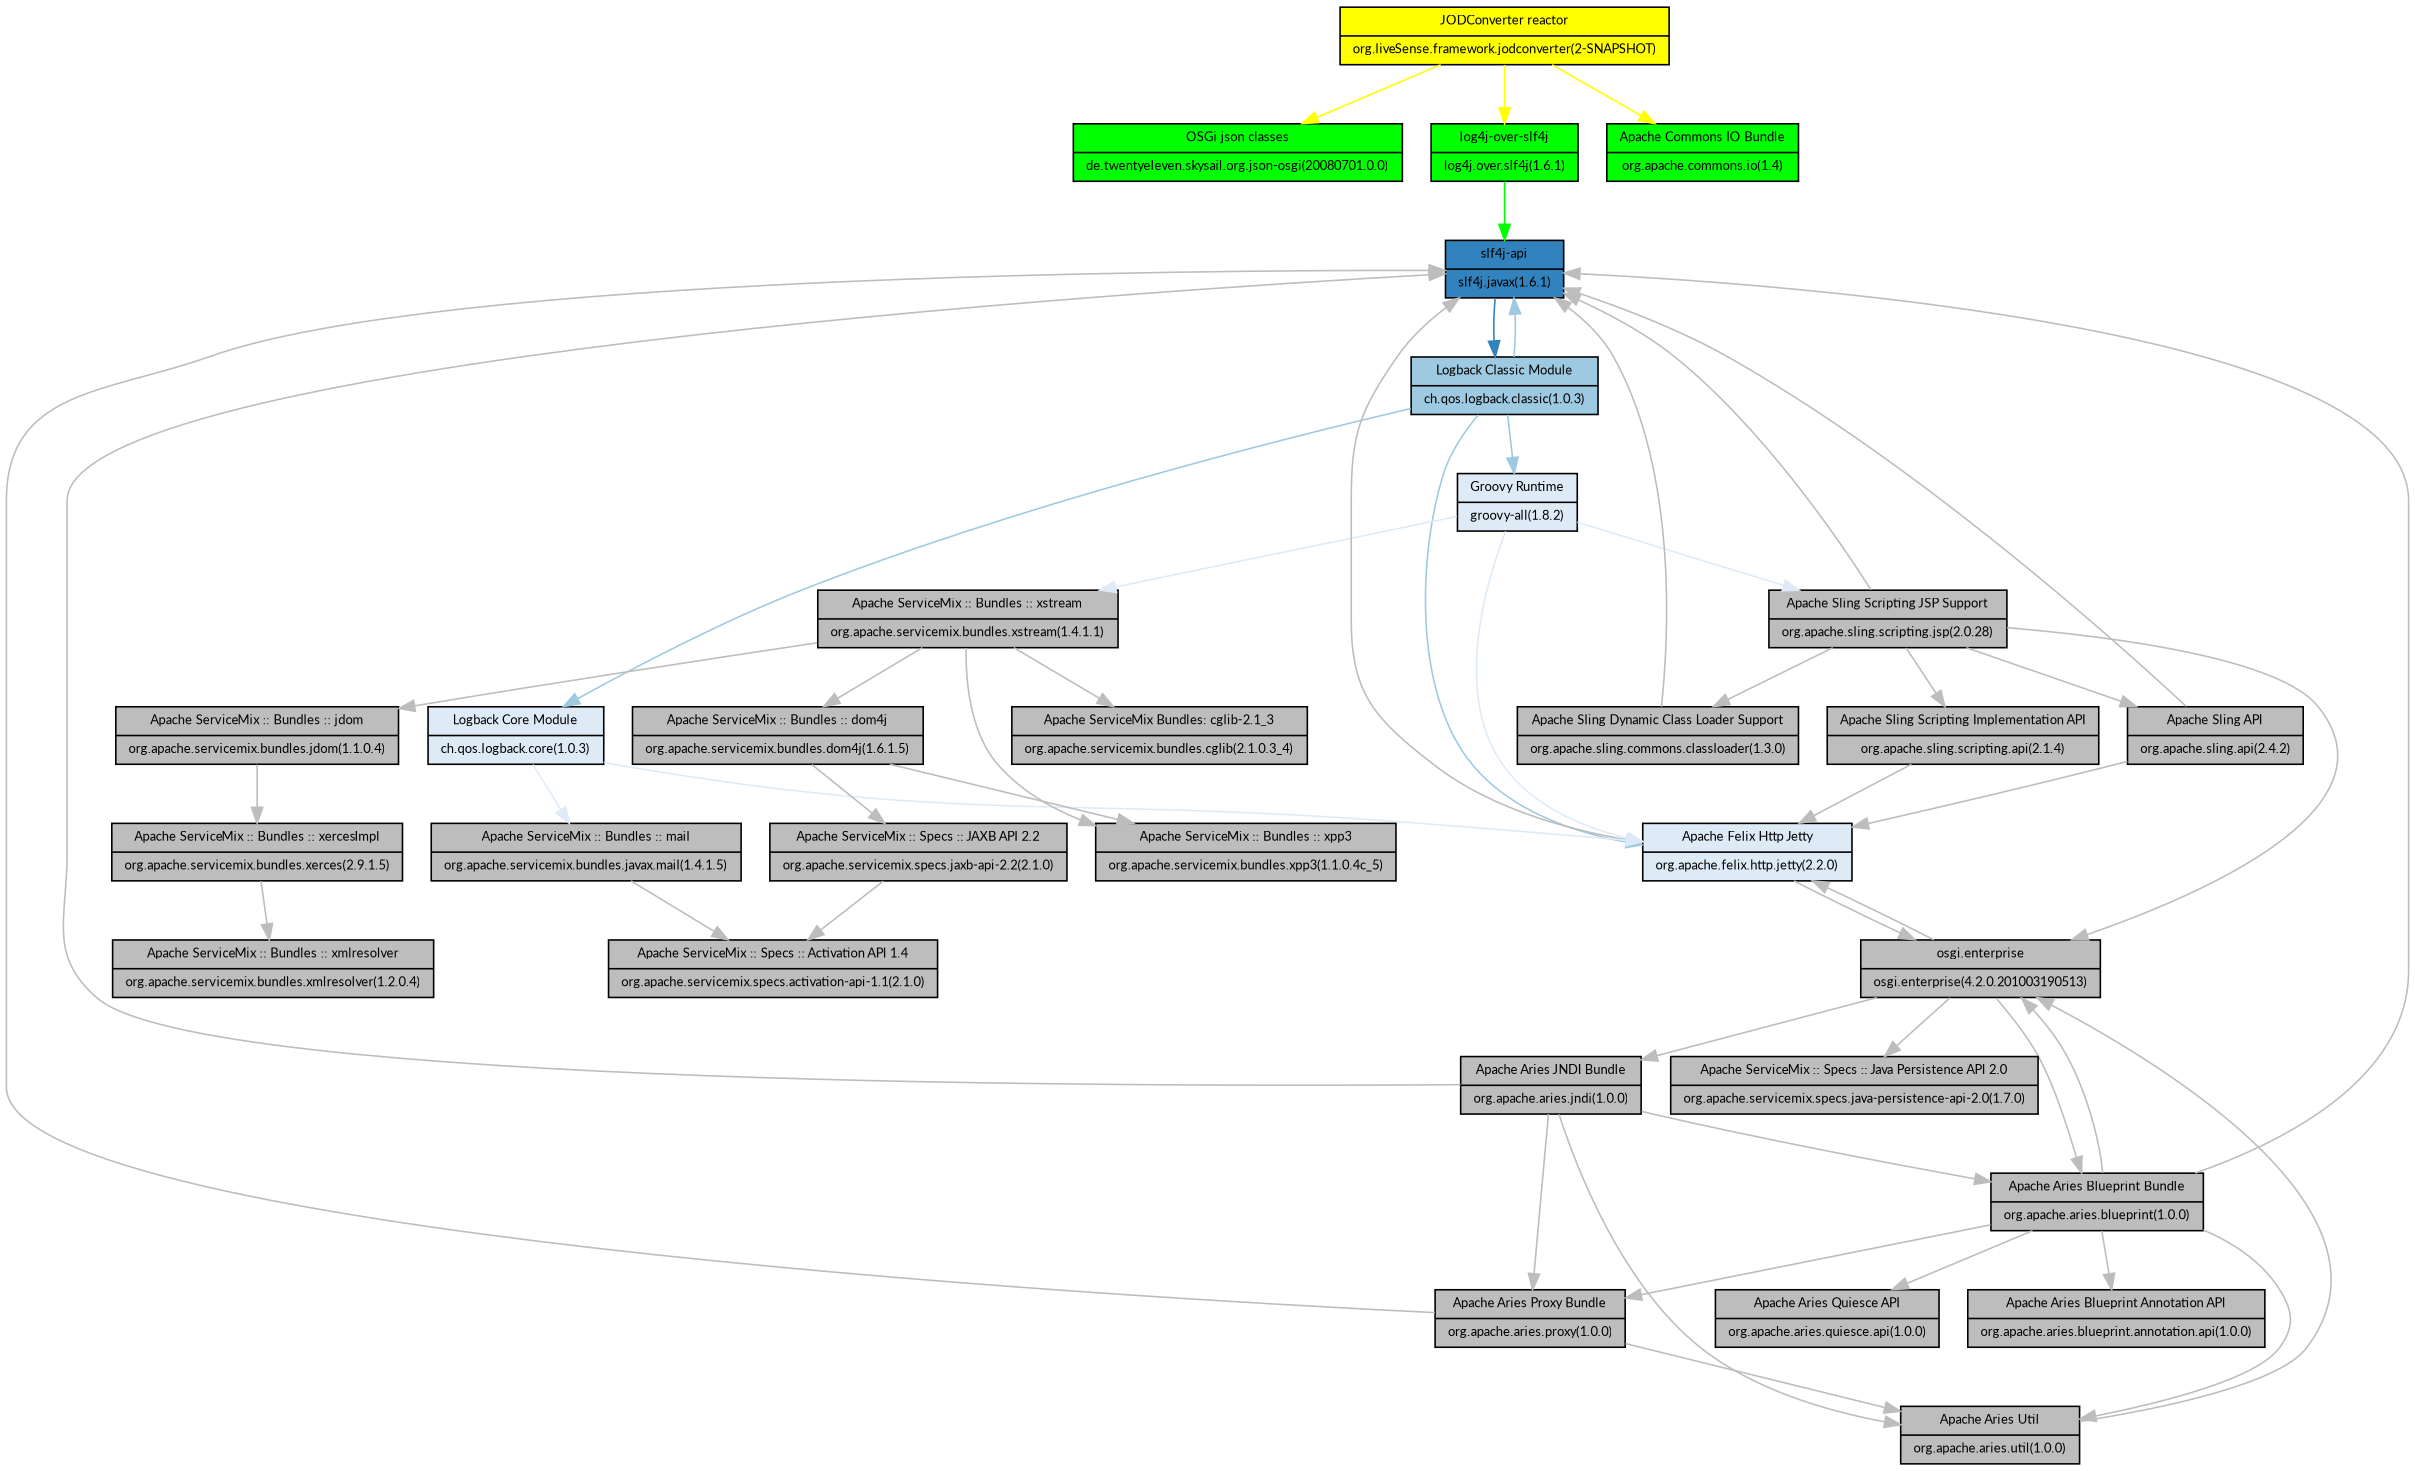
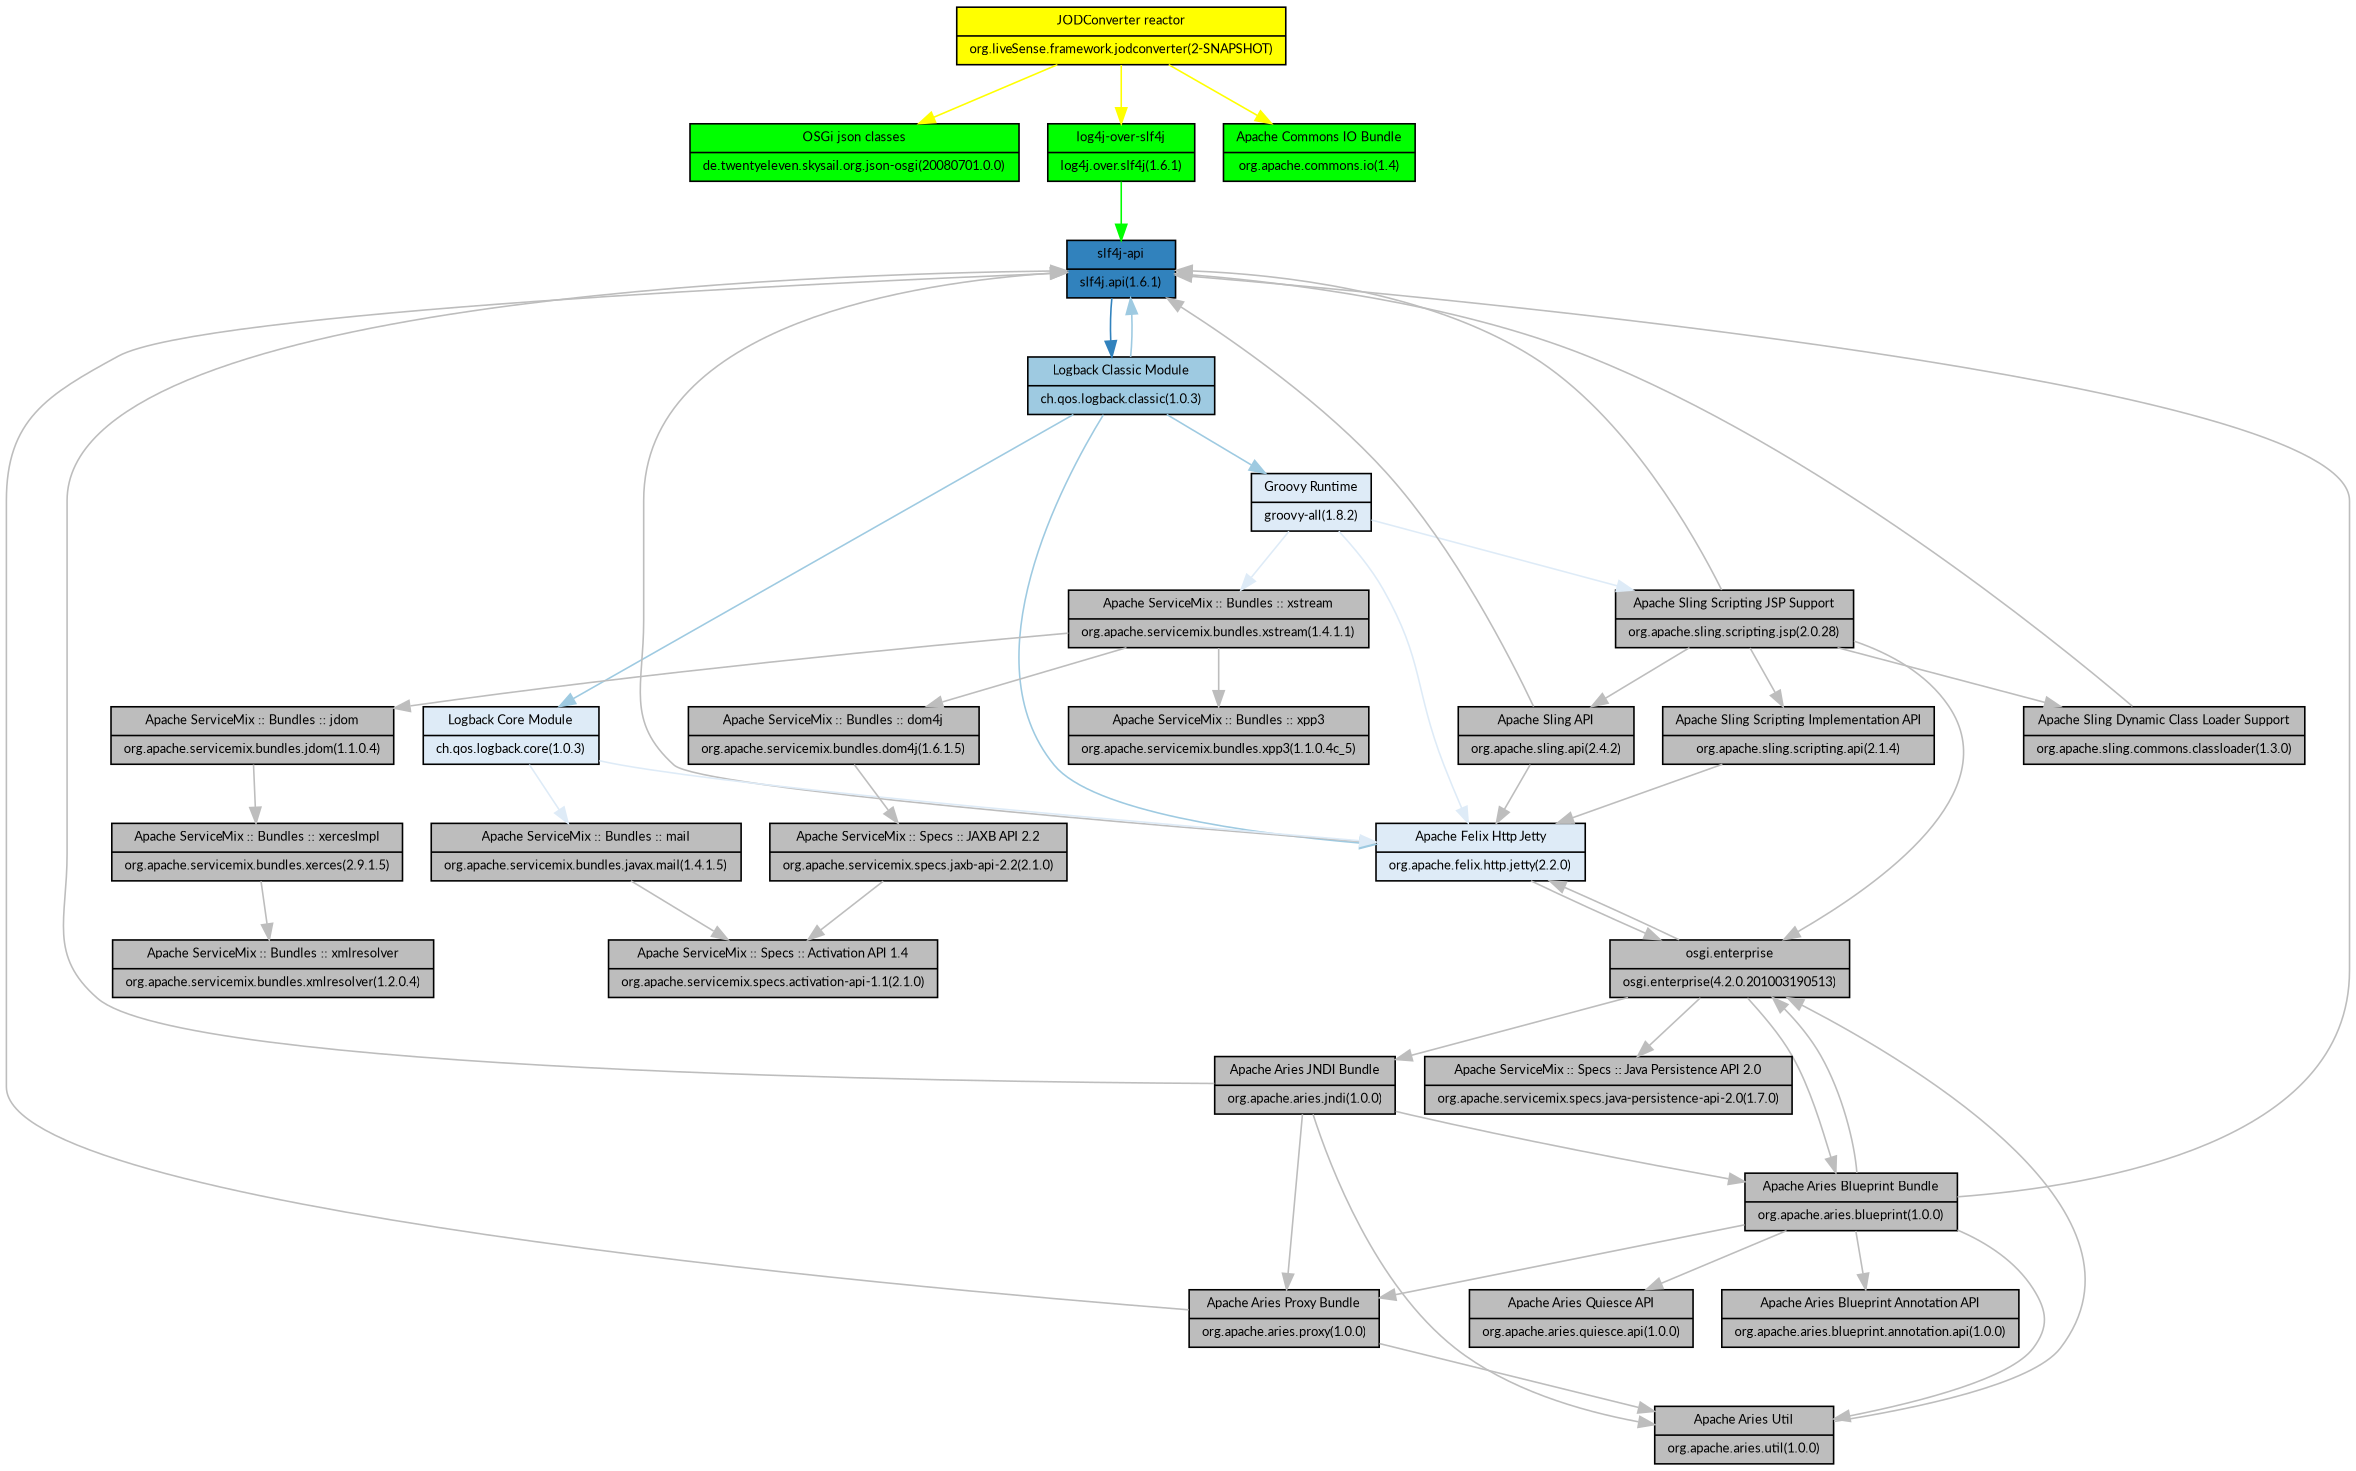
  digraph {
    fontname=Lato
    node [fillcolor="/greys3/2" fontname=Lato fontsize=8 shape=record style=filled]
    edge [color="/greys3/2" fontname=Lato]
    n1 [fillcolor=green label="{OSGi json classes | de.twentyeleven.skysail.org.json-osgi(20080701.0.0)}"]
    n2 [fillcolor=green label="{log4j-over-slf4j | log4j.over.slf4j(1.6.1)}"]
    n3 [fillcolor=green label="{Apache Commons IO Bundle | org.apache.commons.io(1.4)}"]
-   n4 [fillcolor="/blues3/3" label="{slf4j-api | slf4j.javax(1.6.1)}"]
+   n4 [fillcolor="/blues3/3" label="{slf4j-api | slf4j.api(1.6.1)}"]
    n5 [fillcolor=yellow label="{JODConverter reactor | org.liveSense.framework.jodconverter(2-SNAPSHOT)}"]
    n6 [fillcolor="/blues3/2" label="{Logback Classic Module | ch.qos.logback.classic(1.0.3)}"]
    n7 [fillcolor="/blues3/1" label="{Groovy Runtime | groovy-all(1.8.2)}"]
    n8 [fillcolor="/blues3/1" label="{Apache Felix Http Jetty | org.apache.felix.http.jetty(2.2.0)}"]
    n9 [fillcolor="/blues3/1" label="{Logback Core Module | ch.qos.logback.core(1.0.3)}"]
    n10 [label="{Apache ServiceMix :: Bundles :: xstream | org.apache.servicemix.bundles.xstream(1.4.1.1)}"]
    n11 [label="{Apache Sling Scripting JSP Support | org.apache.sling.scripting.jsp(2.0.28)}"]
    n12 [label="{osgi.enterprise | osgi.enterprise(4.2.0.201003190513)}"]
    n13 [label="{Apache ServiceMix :: Bundles :: mail | org.apache.servicemix.bundles.javax.mail(1.4.1.5)}"]
    n14 [label="{Apache ServiceMix :: Bundles :: xpp3 | org.apache.servicemix.bundles.xpp3(1.1.0.4c_5)}"]
-   n15 [label="{Apache ServiceMix Bundles: cglib-2.1_3 | org.apache.servicemix.bundles.cglib(2.1.0.3_4)}"]
    n16 [label="{Apache ServiceMix :: Bundles :: jdom | org.apache.servicemix.bundles.jdom(1.1.0.4)}"]
    n17 [label="{Apache ServiceMix :: Bundles :: dom4j | org.apache.servicemix.bundles.dom4j(1.6.1.5)}"]
    n18 [label="{Apache Sling Scripting Implementation API | org.apache.sling.scripting.api(2.1.4)}"]
    n19 [label="{Apache Sling API | org.apache.sling.api(2.4.2)}"]
    n20 [label="{Apache Sling Dynamic Class Loader Support | org.apache.sling.commons.classloader(1.3.0)}"]
    n21 [label="{Apache Aries Blueprint Bundle | org.apache.aries.blueprint(1.0.0)}"]
    n22 [label="{Apache ServiceMix :: Specs :: Java Persistence API 2.0 | org.apache.servicemix.specs.java-persistence-api-2.0(1.7.0)}"]
    n23 [label="{Apache Aries JNDI Bundle | org.apache.aries.jndi(1.0.0)}"]
    n24 [label="{Apache ServiceMix :: Specs :: Activation API 1.4 | org.apache.servicemix.specs.activation-api-1.1(2.1.0)}"]
    n25 [label="{Apache ServiceMix :: Bundles :: xercesImpl | org.apache.servicemix.bundles.xerces(2.9.1.5)}"]
    n26 [label="{Apache ServiceMix :: Specs :: JAXB API 2.2 | org.apache.servicemix.specs.jaxb-api-2.2(2.1.0)}"]
    n27 [label="{Apache Aries Proxy Bundle | org.apache.aries.proxy(1.0.0)}"]
    n28 [label="{Apache Aries Quiesce API | org.apache.aries.quiesce.api(1.0.0)}"]
    n29 [label="{Apache Aries Util | org.apache.aries.util(1.0.0)}"]
    n30 [label="{Apache Aries Blueprint Annotation API | org.apache.aries.blueprint.annotation.api(1.0.0)}"]
    n31 [label="{Apache ServiceMix :: Bundles :: xmlresolver | org.apache.servicemix.bundles.xmlresolver(1.2.0.4)}"]
    subgraph sub_1 {
      rank=same
      n1
      n2
      n3
    }
    n2 -> n4 [color=green]
    n4 -> n6 [color="/blues3/3"]
    n5 -> n1 [color=yellow]
    n5 -> n2 [color=yellow]
    n5 -> n3 [color=yellow]
    n6 -> n4 [color="/blues3/2"]
    n6 -> n7 [color="/blues3/2"]
    n6 -> n8 [color="/blues3/2"]
    n6 -> n9 [color="/blues3/2"]
    n7 -> n8 [color="/blues3/1"]
    n7 -> n10 [color="/blues3/1"]
    n7 -> n11 [color="/blues3/1"]
    n8 -> n4
    n8 -> n12
    n9 -> n8 [color="/blues3/1"]
    n9 -> n13 [color="/blues3/1"]
    n10 -> n14
-   n10 -> n15
    n10 -> n16
    n10 -> n17
    n11 -> n4
    n11 -> n12
    n11 -> n18
    n11 -> n19
    n11 -> n20
    n12 -> n8
    n12 -> n21
    n12 -> n22
    n12 -> n23
    n13 -> n24
    n16 -> n25
-   n17 -> n14
    n17 -> n26
    n18 -> n8
    n19 -> n4
    n19 -> n8
    n20 -> n4
    n21 -> n4
    n21 -> n12
    n21 -> n27
    n21 -> n28
    n21 -> n29
    n21 -> n30
    n23 -> n4
    n23 -> n21
    n23 -> n27
    n23 -> n29
    n25 -> n31
    n26 -> n24
    n27 -> n4
    n27 -> n29
    n29 -> n12
  }
